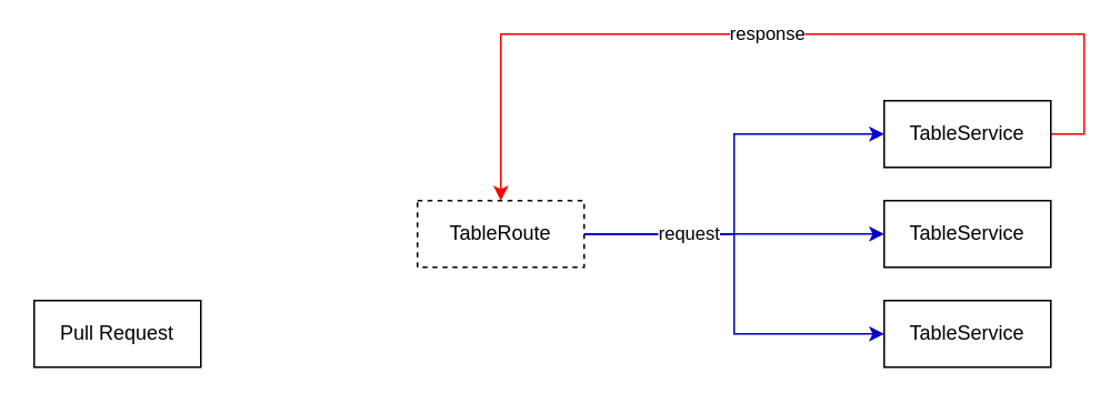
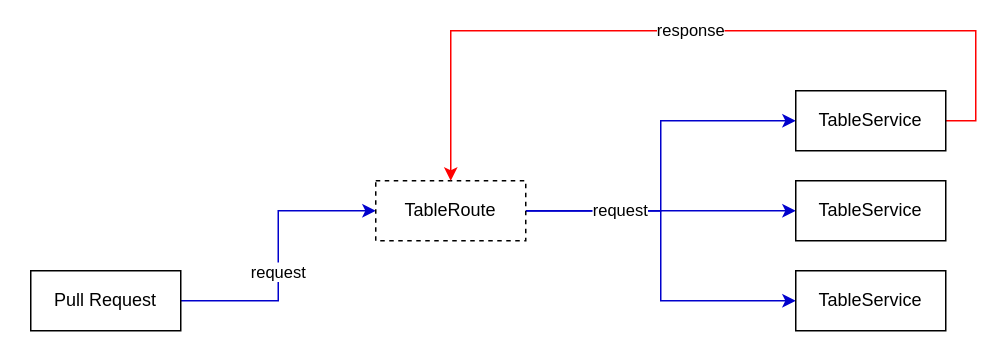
  <mxCell id="0" />
  <mxCell id="1" parent="0" />
+ <mxCell id="2" style="edgeStyle=orthogonalEdgeStyle;rounded=0;orthogonalLoop=1;jettySize=auto;html=1;exitX=1;exitY=0.5;exitDx=0;exitDy=0;entryX=0;entryY=0.5;entryDx=0;entryDy=0;strokeColor=#0000CC;" parent="1" source="4" target="9" edge="1"><mxGeometry relative="1" as="geometry" /></mxCell>
+ <mxCell id="3" value="request" style="edgeLabel;html=1;align=center;verticalAlign=middle;resizable=0;points=[];" vertex="1" connectable="0" parent="2"><mxGeometry x="-0.108" y="1" relative="1" as="geometry"><mxPoint as="offset" /></mxGeometry></mxCell>
  <mxCell id="4" value="Pull Request" style="rounded=0;whiteSpace=wrap;html=1;" parent="1" vertex="1"><mxGeometry x="20" y="180" width="100" height="40" as="geometry" /></mxCell>
  <mxCell id="5" style="edgeStyle=orthogonalEdgeStyle;rounded=0;orthogonalLoop=1;jettySize=auto;html=1;exitX=1;exitY=0.5;exitDx=0;exitDy=0;entryX=0;entryY=0.5;entryDx=0;entryDy=0;strokeColor=#0000CC;" parent="1" source="9" target="12" edge="1"><mxGeometry relative="1" as="geometry" /></mxCell>
  <mxCell id="6" style="edgeStyle=orthogonalEdgeStyle;rounded=0;orthogonalLoop=1;jettySize=auto;html=1;exitX=1;exitY=0.5;exitDx=0;exitDy=0;entryX=0;entryY=0.5;entryDx=0;entryDy=0;strokeColor=#0000CC;" parent="1" source="9" target="13" edge="1"><mxGeometry relative="1" as="geometry" /></mxCell>
  <mxCell id="7" style="edgeStyle=orthogonalEdgeStyle;rounded=0;orthogonalLoop=1;jettySize=auto;html=1;exitX=1;exitY=0.5;exitDx=0;exitDy=0;entryX=0;entryY=0.5;entryDx=0;entryDy=0;strokeColor=#0000CC;" parent="1" source="9" target="14" edge="1"><mxGeometry relative="1" as="geometry" /></mxCell>
  <mxCell id="8" value="request" style="edgeLabel;html=1;align=center;verticalAlign=middle;resizable=0;points=[];" vertex="1" connectable="0" parent="7"><mxGeometry x="-0.483" y="1" relative="1" as="geometry"><mxPoint as="offset" /></mxGeometry></mxCell>
  <mxCell id="9" value="TableRoute" style="rounded=0;whiteSpace=wrap;html=1;dashed=1;" parent="1" vertex="1"><mxGeometry x="250" y="120" width="100" height="40" as="geometry" /></mxCell>
  <mxCell id="10" style="edgeStyle=orthogonalEdgeStyle;rounded=0;orthogonalLoop=1;jettySize=auto;html=1;exitX=1;exitY=0.5;exitDx=0;exitDy=0;entryX=0.5;entryY=0;entryDx=0;entryDy=0;strokeColor=#FF0000;" edge="1" parent="1" source="12" target="9"><mxGeometry relative="1" as="geometry"><Array as="points"><mxPoint x="650" y="80" /><mxPoint x="650" y="20" /><mxPoint x="300" y="20" /></Array></mxGeometry></mxCell>
  <mxCell id="11" value="response" style="edgeLabel;html=1;align=center;verticalAlign=middle;resizable=0;points=[];" vertex="1" connectable="0" parent="10"><mxGeometry x="0.023" y="-1" relative="1" as="geometry"><mxPoint as="offset" /></mxGeometry></mxCell>
  <mxCell id="12" value="TableService" style="rounded=0;whiteSpace=wrap;html=1;" parent="1" vertex="1"><mxGeometry x="530" y="60" width="100" height="40" as="geometry" /></mxCell>
  <mxCell id="13" value="TableService" style="rounded=0;whiteSpace=wrap;html=1;" parent="1" vertex="1"><mxGeometry x="530" y="120" width="100" height="40" as="geometry" /></mxCell>
  <mxCell id="14" value="TableService" style="rounded=0;whiteSpace=wrap;html=1;" parent="1" vertex="1"><mxGeometry x="530" y="180" width="100" height="40" as="geometry" /></mxCell>
